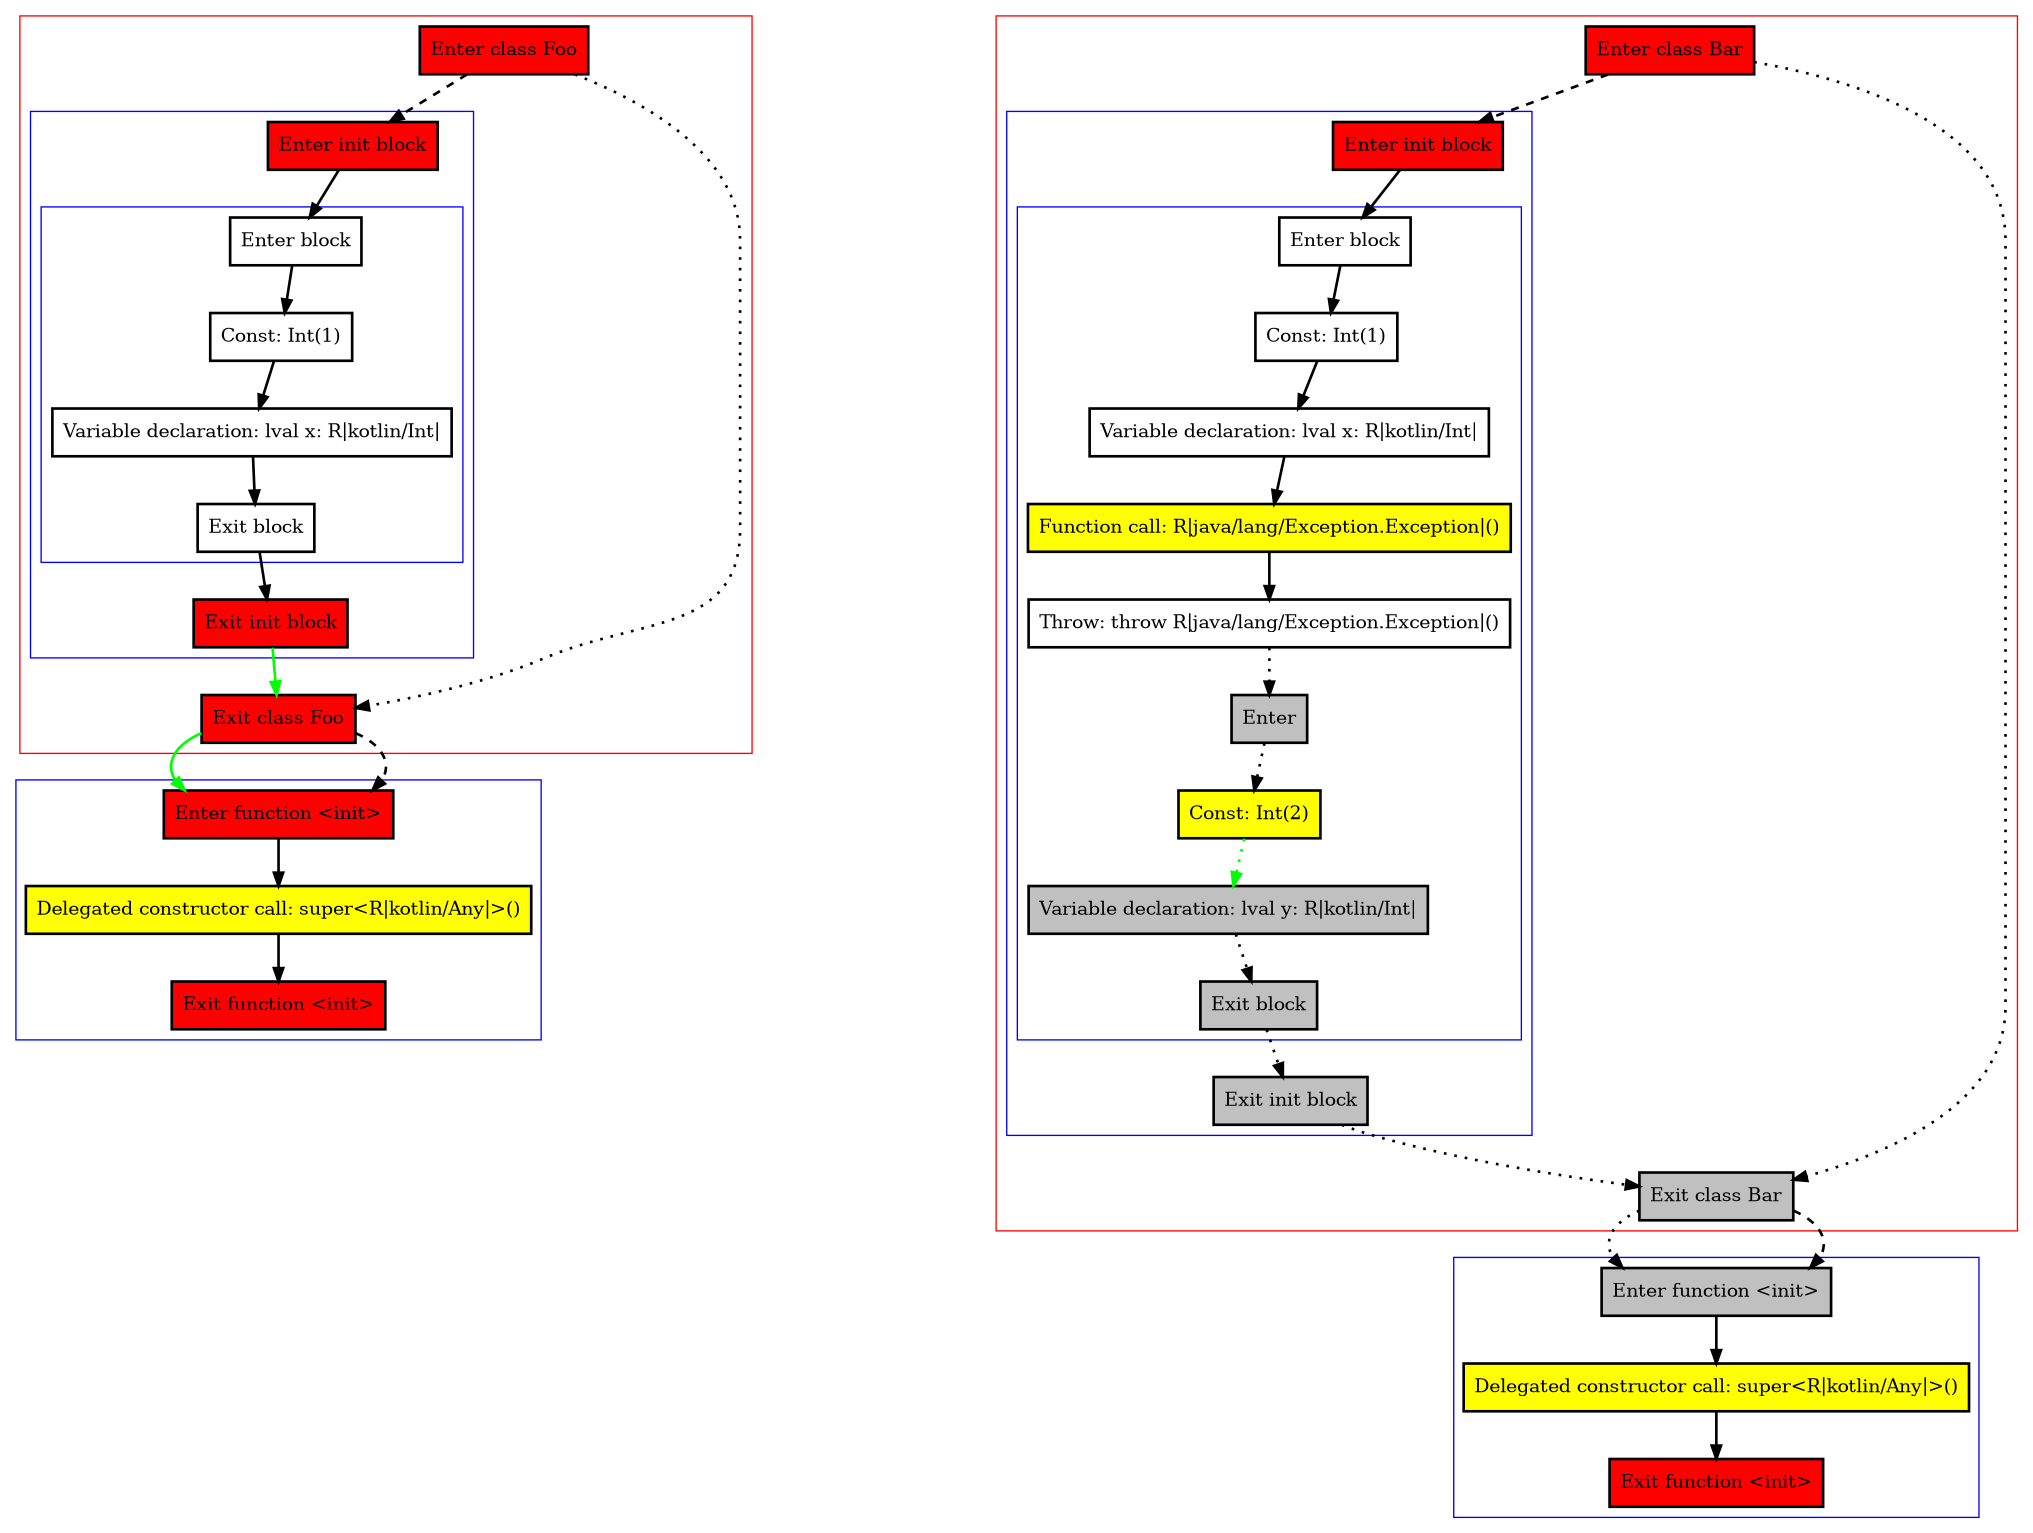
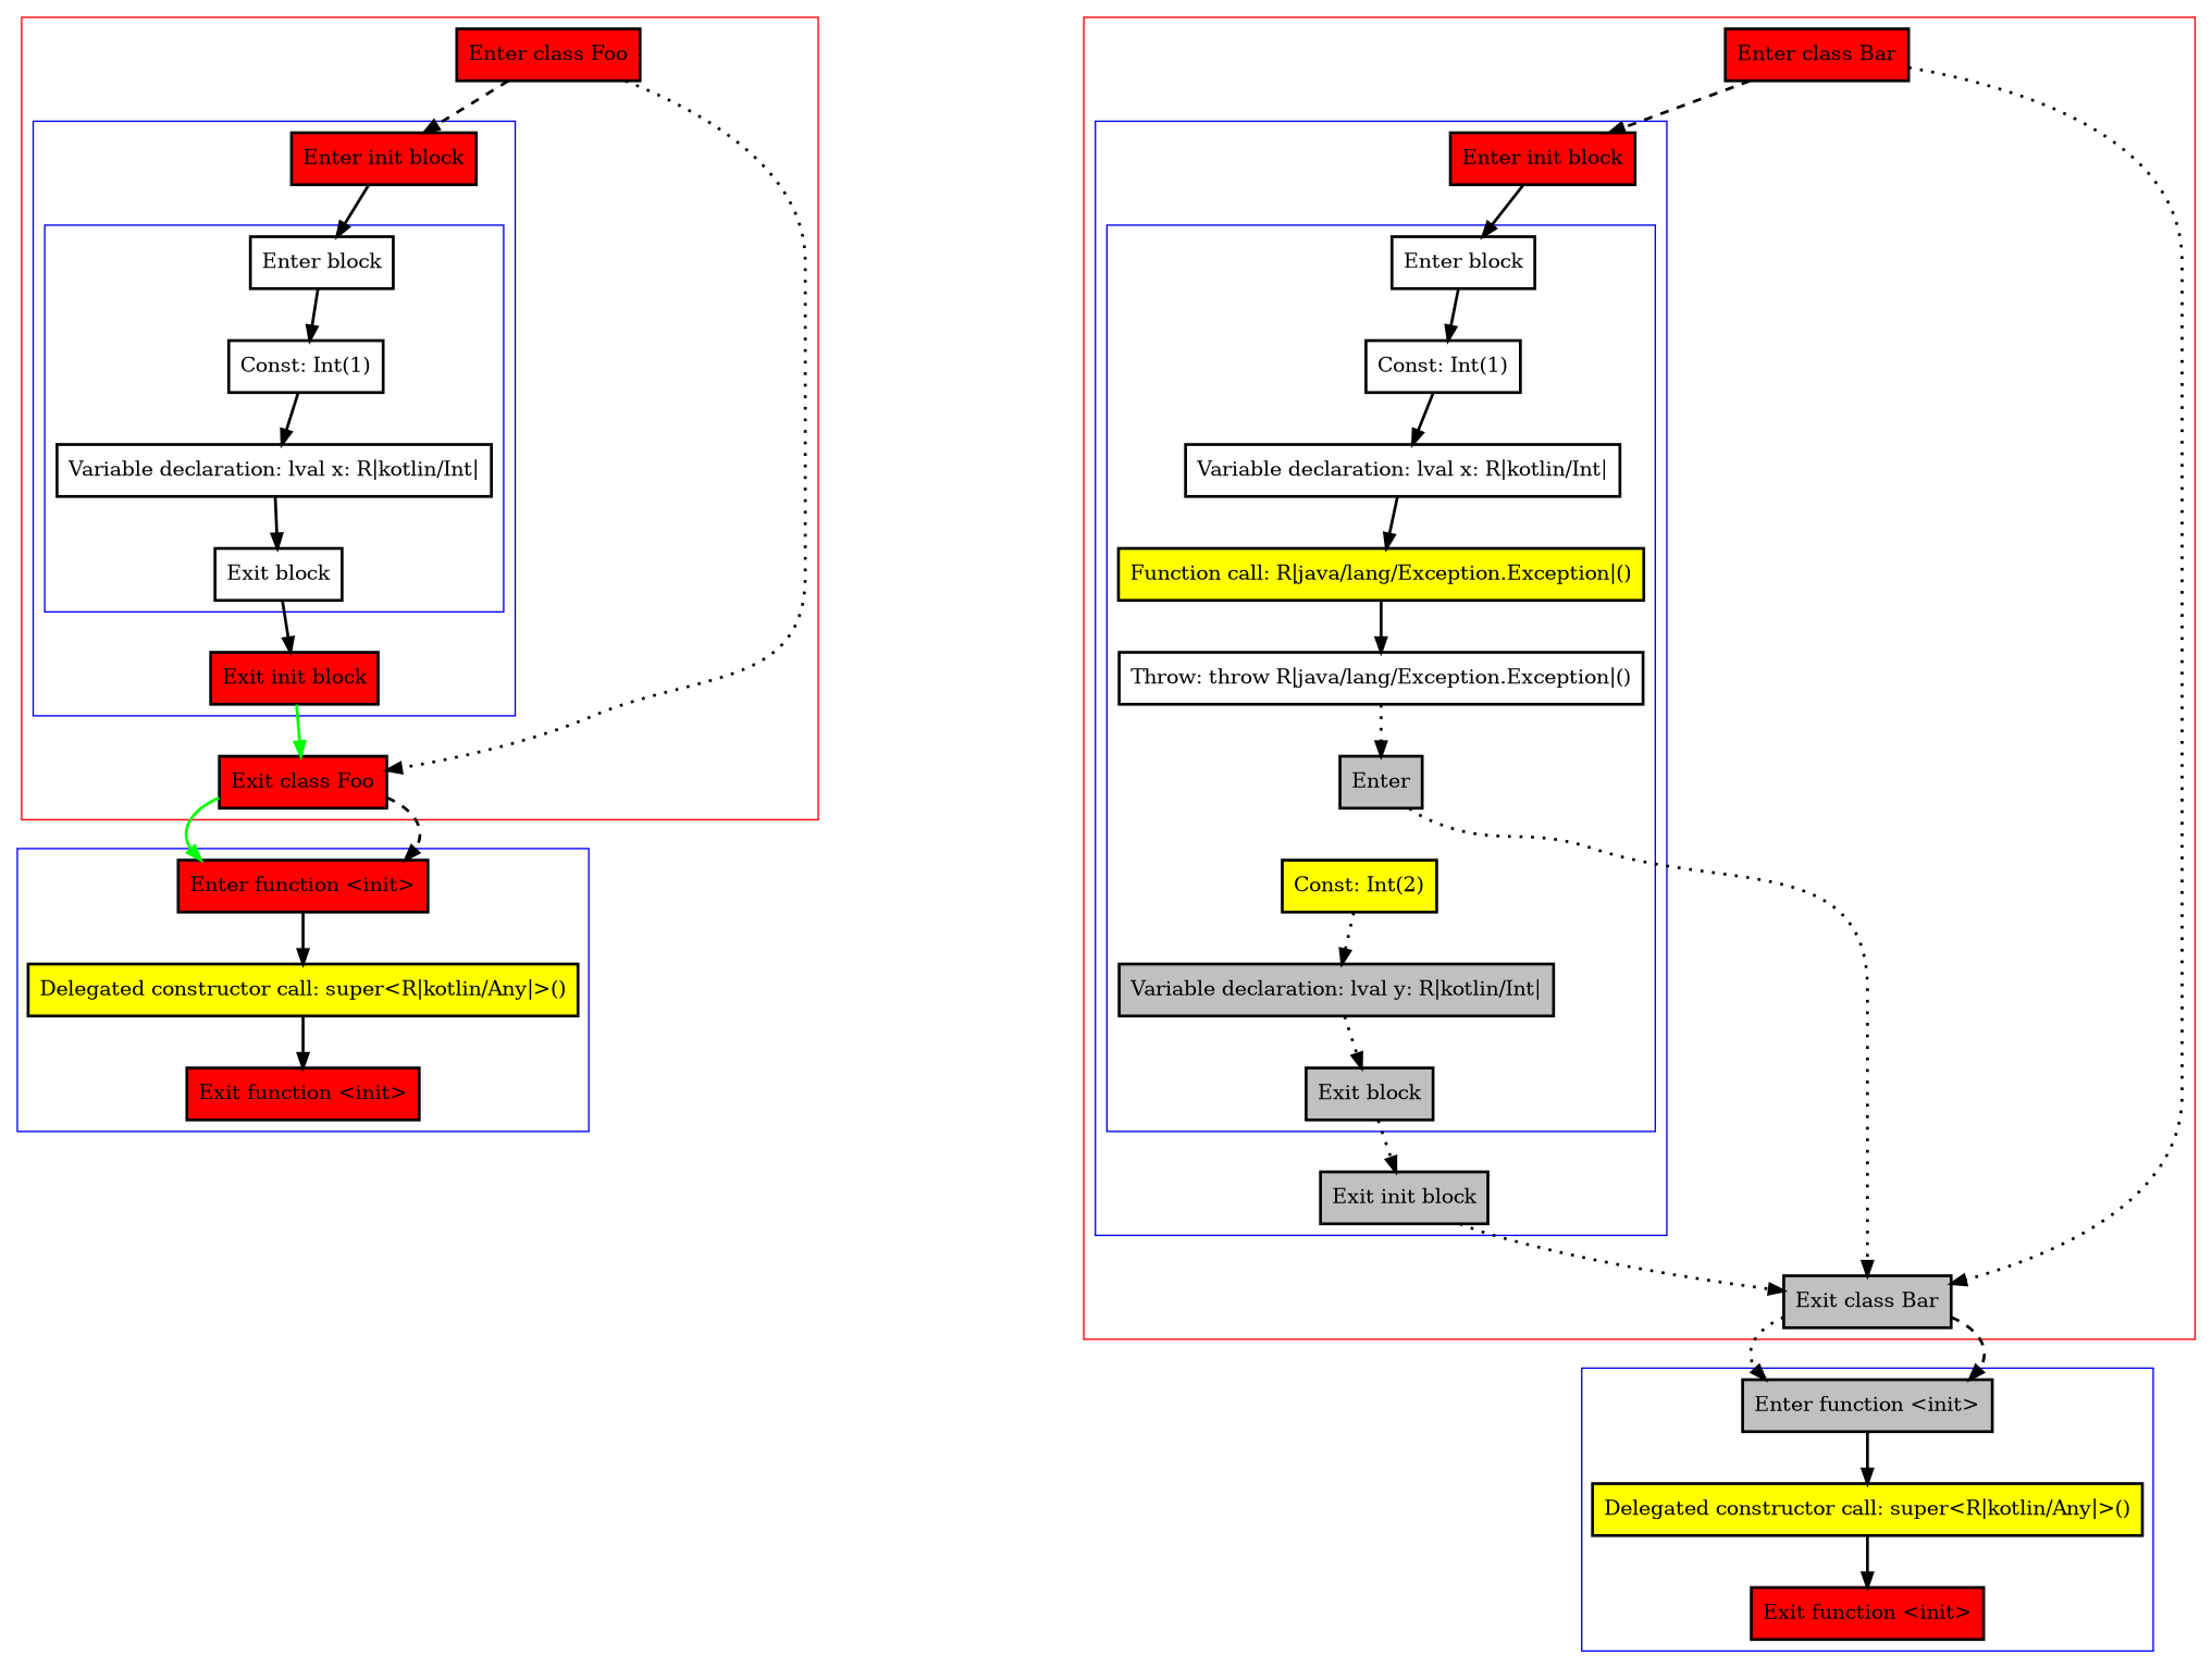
  digraph {
    nodesep=3
    node [penwidth=2 shape=box fillcolor=red style=filled]
    edge [penwidth=2]
    n1 [label="Enter block" fillcolor="" style=""]
    n2 [label="Const: Int(1)" fillcolor="" style=""]
    n3 [label="Variable declaration: lval x: R|kotlin/Int|" fillcolor="" style=""]
    n4 [label="Exit block" fillcolor="" style=""]
    n5 [label="Enter init block"]
    n6 [label="Exit init block"]
    n7 [label="Enter class Foo"]
    n8 [label="Exit class Foo"]
    n9 [label="Enter function <init>"]
    n10 [fillcolor=yellow label="Delegated constructor call: super<R|kotlin/Any|>()"]
    n11 [label="Exit function <init>"]
    n12 [label="Enter block" fillcolor="" style=""]
    n13 [label="Const: Int(1)" fillcolor="" style=""]
    n14 [label="Variable declaration: lval x: R|kotlin/Int|" fillcolor="" style=""]
    n15 [fillcolor=yellow label="Function call: R|java/lang/Exception.Exception|()"]
    n16 [label="Throw: throw R|java/lang/Exception.Exception|()" fillcolor="" style=""]
    n17 [fillcolor=gray label=Enter]
    n18 [fillcolor=yellow label="Const: Int(2)"]
    n19 [fillcolor=gray label="Variable declaration: lval y: R|kotlin/Int|"]
    n20 [fillcolor=gray label="Exit block"]
    n21 [label="Enter init block"]
    n22 [fillcolor=gray label="Exit init block"]
    n23 [label="Enter class Bar"]
    n24 [fillcolor=gray label="Exit class Bar"]
    n25 [fillcolor=gray label="Enter function <init>"]
    n26 [fillcolor=yellow label="Delegated constructor call: super<R|kotlin/Any|>()"]
    n27 [label="Exit function <init>"]
    subgraph cluster_1 {
      color=red
      n7
      n8
      subgraph cluster_2 {
        color=blue
        n5
        n6
        subgraph cluster_3 {
          color=blue
          n1
          n2
          n3
          n4
        }
      }
    }
    subgraph cluster_4 {
      color=blue
      n9
      n10
      n11
    }
    subgraph cluster_5 {
      color=red
      n23
      n24
      subgraph cluster_6 {
        color=blue
        n21
        n22
        subgraph cluster_7 {
          color=blue
          n12
          n13
          n14
          n15
          n16
          n17
          n18
          n19
          n20
        }
      }
    }
    subgraph cluster_8 {
      color=blue
      n25
      n26
      n27
    }
    n1 -> n2
    n2 -> n3
    n3 -> n4
    n4 -> n6
    n5 -> n1
    n6 -> n8 [color=green]
    n7 -> n5 [style=dashed]
    n7 -> n8 [style=dotted]
    n8 -> n9 [color=green]
    n8 -> n9 [style=dashed]
    n9 -> n10
    n10 -> n11
    n12 -> n13
    n13 -> n14
    n14 -> n15
    n15 -> n16
    n16 -> n17 [style=dotted]
-   n17 -> n18 [style=dotted]
-   n18 -> n19 [style=dotted color=green]
+   n17 -> n24 [style=dotted]
+   n18 -> n19 [style=dotted]
    n19 -> n20 [style=dotted]
    n20 -> n22 [style=dotted]
    n21 -> n12
    n22 -> n24 [style=dotted]
    n23 -> n21 [style=dashed]
    n23 -> n24 [style=dotted]
    n24 -> n25 [style=dotted]
    n24 -> n25 [style=dashed]
    n25 -> n26
    n26 -> n27
  }
